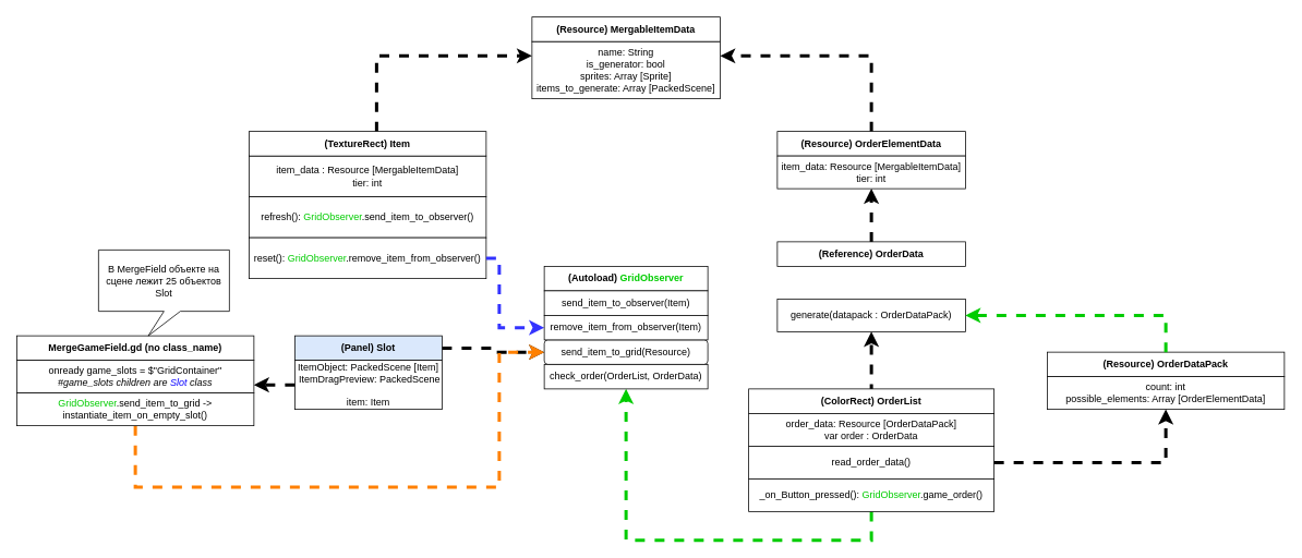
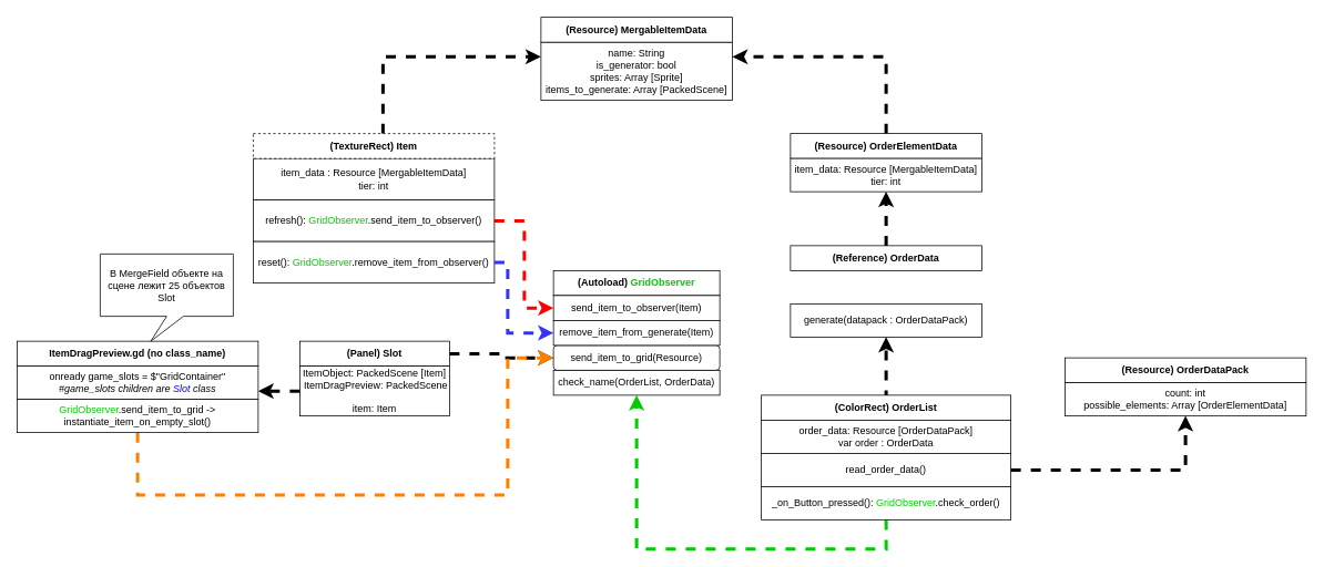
  <mxCell id="0" />
  <mxCell id="1" parent="0" />
  <mxCell id="2" style="edgeStyle=orthogonalEdgeStyle;rounded=0;orthogonalLoop=1;jettySize=auto;html=1;entryX=0;entryY=0.25;entryDx=0;entryDy=0;dashed=1;strokeWidth=4;" parent="1" source="19" target="25" edge="1"><mxGeometry relative="1" as="geometry"><Array as="points"><mxPoint x="460" y="68" /></Array></mxGeometry></mxCell>
  <mxCell id="3" style="edgeStyle=orthogonalEdgeStyle;rounded=0;orthogonalLoop=1;jettySize=auto;html=1;dashed=1;strokeWidth=4;" parent="1" source="15" target="37" edge="1"><mxGeometry relative="1" as="geometry" /></mxCell>
  <mxCell id="4" style="edgeStyle=orthogonalEdgeStyle;rounded=0;orthogonalLoop=1;jettySize=auto;html=1;entryX=0.5;entryY=1;entryDx=0;entryDy=0;strokeWidth=4;dashed=1;" parent="1" source="42" target="29" edge="1"><mxGeometry relative="1" as="geometry" /></mxCell>
  <mxCell id="5" style="edgeStyle=orthogonalEdgeStyle;rounded=0;orthogonalLoop=1;jettySize=auto;html=1;entryX=1;entryY=0.25;entryDx=0;entryDy=0;exitX=0.5;exitY=0;exitDx=0;exitDy=0;dashed=1;strokeWidth=4;" parent="1" source="28" target="25" edge="1"><mxGeometry relative="1" as="geometry"><Array as="points"><mxPoint x="1065" y="68" /></Array></mxGeometry></mxCell>
  <mxCell id="6" style="edgeStyle=orthogonalEdgeStyle;rounded=0;orthogonalLoop=1;jettySize=auto;html=1;entryX=0.5;entryY=1;entryDx=0;entryDy=0;dashed=1;strokeWidth=4;" parent="1" source="32" target="43" edge="1"><mxGeometry relative="1" as="geometry" /></mxCell>
  <mxCell id="7" style="edgeStyle=orthogonalEdgeStyle;rounded=0;orthogonalLoop=1;jettySize=auto;html=1;entryX=0.5;entryY=1;entryDx=0;entryDy=0;dashed=1;strokeWidth=4;strokeColor=#00CC00;exitX=0.5;exitY=1;exitDx=0;exitDy=0;" parent="1" source="34" target="40" edge="1"><mxGeometry relative="1" as="geometry"><Array as="points"><mxPoint x="1065" y="660" /><mxPoint x="765" y="660" /></Array></mxGeometry></mxCell>
  <mxCell id="8" style="edgeStyle=orthogonalEdgeStyle;rounded=0;orthogonalLoop=1;jettySize=auto;html=1;entryX=0;entryY=0.5;entryDx=0;entryDy=0;dashed=1;strokeWidth=4;strokeColor=#FF8000;exitX=0.5;exitY=1;exitDx=0;exitDy=0;" parent="1" source="13" target="37" edge="1"><mxGeometry relative="1" as="geometry"><Array as="points"><mxPoint x="165" y="595" /><mxPoint x="610" y="595" /><mxPoint x="610" y="430" /></Array></mxGeometry></mxCell>
+ <mxCell id="9" style="edgeStyle=orthogonalEdgeStyle;rounded=0;orthogonalLoop=1;jettySize=auto;html=1;entryX=0;entryY=0.5;entryDx=0;entryDy=0;dashed=1;strokeWidth=4;strokeColor=#FF0000;" parent="1" source="20" target="38" edge="1"><mxGeometry relative="1" as="geometry"><Array as="points"><mxPoint x="630" y="265" /><mxPoint x="630" y="370" /></Array></mxGeometry></mxCell>
  <mxCell id="10" value="" style="group" parent="1" vertex="1" connectable="0"><mxGeometry x="20" y="410" width="290" height="110" as="geometry" /></mxCell>
- <mxCell id="11" value="&lt;b&gt;MergeGameField.gd (no class_name)&lt;/b&gt;" style="rounded=0;whiteSpace=wrap;html=1;" parent="10" vertex="1"><mxGeometry width="290" height="30" as="geometry" /></mxCell>
+ <mxCell id="11" value="&lt;b&gt;ItemDragPreview.gd (no class_name)&lt;/b&gt;" style="rounded=0;whiteSpace=wrap;html=1;" parent="10" vertex="1"><mxGeometry width="290" height="30" as="geometry" /></mxCell>
  <mxCell id="12" value="onready game_slots = $&quot;GridContainer&quot;&lt;br&gt;&lt;div&gt;&lt;i&gt;#game_slots children are &lt;font color=&quot;#0800ff&quot;&gt;Slot&lt;/font&gt; class&lt;/i&gt;&lt;/div&gt;" style="rounded=0;whiteSpace=wrap;html=1;" parent="10" vertex="1"><mxGeometry y="30" width="290" height="40" as="geometry" /></mxCell>
  <mxCell id="13" value="&lt;font color=&quot;#00cc00&quot;&gt;GridObserver&lt;/font&gt;.send_item_to_grid -&amp;gt; instantiate_item_on_empty_slot()" style="rounded=0;whiteSpace=wrap;html=1;" parent="10" vertex="1"><mxGeometry y="70" width="290" height="40" as="geometry" /></mxCell>
  <mxCell id="14" value="" style="group" parent="1" vertex="1" connectable="0"><mxGeometry x="360" y="410" width="180" height="90" as="geometry" /></mxCell>
- <mxCell id="15" value="&lt;b&gt;(Panel) Slot&lt;/b&gt;" style="rounded=0;whiteSpace=wrap;html=1;fillColor=#dae8fc;" parent="14" vertex="1"><mxGeometry width="180" height="30" as="geometry" /></mxCell>
+ <mxCell id="15" value="&lt;b&gt;(Panel) Slot&lt;/b&gt;" style="rounded=0;whiteSpace=wrap;html=1;" parent="14" vertex="1"><mxGeometry width="180" height="30" as="geometry" /></mxCell>
  <mxCell id="16" value="ItemObject: PackedScene [Item]&lt;div&gt;&amp;nbsp;ItemDragPreview: PackedScene&lt;/div&gt;&lt;div&gt;&lt;br&gt;&lt;/div&gt;&lt;div&gt;item: Item&lt;/div&gt;" style="rounded=0;whiteSpace=wrap;html=1;" parent="14" vertex="1"><mxGeometry y="30" width="180" height="60" as="geometry" /></mxCell>
  <mxCell id="17" value="" style="group" parent="1" vertex="1" connectable="0"><mxGeometry x="304" y="160" width="290" height="180" as="geometry" /></mxCell>
  <mxCell id="18" value="item_data : Resource [MergableItemData]&lt;div&gt;tier: int&lt;/div&gt;" style="rounded=0;whiteSpace=wrap;html=1;" parent="17" vertex="1"><mxGeometry y="30" width="290" height="50" as="geometry" /></mxCell>
- <mxCell id="19" value="&lt;b&gt;(TextureRect) Item&lt;/b&gt;" style="rounded=0;whiteSpace=wrap;html=1;" parent="17" vertex="1"><mxGeometry width="290" height="30" as="geometry" /></mxCell>
+ <mxCell id="19" value="&lt;b&gt;(TextureRect) Item&lt;/b&gt;" style="rounded=0;whiteSpace=wrap;html=1;dashed=1;" parent="17" vertex="1"><mxGeometry width="290" height="30" as="geometry" /></mxCell>
  <mxCell id="20" value="refresh():&amp;nbsp;&lt;font color=&quot;#00cc00&quot;&gt;GridObserver&lt;/font&gt;.send_item_to_observer()" style="rounded=0;whiteSpace=wrap;html=1;" parent="17" vertex="1"><mxGeometry y="80" width="290" height="50" as="geometry" /></mxCell>
  <mxCell id="21" value="reset():&amp;nbsp;&lt;font color=&quot;#00cc00&quot;&gt;GridObserver&lt;/font&gt;.remove_item_from_observer()" style="rounded=0;whiteSpace=wrap;html=1;" parent="17" vertex="1"><mxGeometry y="130" width="290" height="50" as="geometry" /></mxCell>
  <mxCell id="22" style="edgeStyle=orthogonalEdgeStyle;rounded=0;orthogonalLoop=1;jettySize=auto;html=1;entryX=0;entryY=0.5;entryDx=0;entryDy=0;strokeWidth=4;dashed=1;strokeColor=#3333FF;" parent="1" source="21" target="39" edge="1"><mxGeometry relative="1" as="geometry"><Array as="points"><mxPoint x="610" y="315" /><mxPoint x="610" y="400" /></Array></mxGeometry></mxCell>
  <mxCell id="23" style="edgeStyle=orthogonalEdgeStyle;rounded=0;orthogonalLoop=1;jettySize=auto;html=1;entryX=1;entryY=0.75;entryDx=0;entryDy=0;dashed=1;strokeWidth=4;" parent="1" source="16" target="12" edge="1"><mxGeometry relative="1" as="geometry" /></mxCell>
  <mxCell id="24" value="" style="group" parent="1" vertex="1" connectable="0"><mxGeometry x="650" y="20" width="230" height="100" as="geometry" /></mxCell>
  <mxCell id="25" value="name: String&lt;div&gt;is_generator: bool&lt;/div&gt;&lt;div&gt;sprites: Array [Sprite]&lt;/div&gt;&lt;div&gt;items_to_generate: Array [PackedScene]&lt;/div&gt;" style="rounded=0;whiteSpace=wrap;html=1;" parent="24" vertex="1"><mxGeometry y="30" width="230" height="70" as="geometry" /></mxCell>
  <mxCell id="26" value="&lt;b&gt;(Resource) MergableItemData&lt;/b&gt;" style="rounded=0;whiteSpace=wrap;html=1;" parent="24" vertex="1"><mxGeometry width="230" height="30" as="geometry" /></mxCell>
  <mxCell id="27" value="" style="group" parent="1" vertex="1" connectable="0"><mxGeometry x="950" y="160" width="230" height="70" as="geometry" /></mxCell>
  <mxCell id="28" value="&lt;b&gt;(Resource) OrderElementData&lt;/b&gt;" style="rounded=0;whiteSpace=wrap;html=1;" parent="27" vertex="1"><mxGeometry width="230" height="30" as="geometry" /></mxCell>
  <mxCell id="29" value="item_data: Resource [MergableItemData]&lt;div&gt;tier: int&lt;/div&gt;" style="rounded=0;whiteSpace=wrap;html=1;" parent="27" vertex="1"><mxGeometry y="30" width="230" height="40" as="geometry" /></mxCell>
  <mxCell id="30" value="" style="group" parent="1" vertex="1" connectable="0"><mxGeometry x="915" y="475" width="300" height="150" as="geometry" /></mxCell>
  <mxCell id="31" value="&lt;b&gt;(ColorRect) OrderList&lt;/b&gt;" style="rounded=0;whiteSpace=wrap;html=1;" parent="30" vertex="1"><mxGeometry width="300" height="30" as="geometry" /></mxCell>
  <mxCell id="32" value="order_data: Resource [OrderDataPack]&lt;div&gt;var order : OrderData&lt;/div&gt;" style="rounded=0;whiteSpace=wrap;html=1;" parent="30" vertex="1"><mxGeometry y="30" width="300" height="40" as="geometry" /></mxCell>
  <mxCell id="33" value="read_order_data()" style="rounded=0;whiteSpace=wrap;html=1;" parent="30" vertex="1"><mxGeometry y="70" width="300" height="40" as="geometry" /></mxCell>
- <mxCell id="34" value="_on_Button_pressed(): &lt;font color=&quot;#00cc00&quot;&gt;GridObserver&lt;/font&gt;.game_order()" style="rounded=0;whiteSpace=wrap;html=1;" parent="30" vertex="1"><mxGeometry y="110" width="300" height="40" as="geometry" /></mxCell>
+ <mxCell id="34" value="_on_Button_pressed(): &lt;font color=&quot;#00cc00&quot;&gt;GridObserver&lt;/font&gt;.check_order()" style="rounded=0;whiteSpace=wrap;html=1;" parent="30" vertex="1"><mxGeometry y="110" width="300" height="40" as="geometry" /></mxCell>
  <mxCell id="35" value="" style="group" parent="1" vertex="1" connectable="0"><mxGeometry x="665" y="325" width="200" height="150" as="geometry" /></mxCell>
  <mxCell id="36" value="&lt;b&gt;(Autoload) &lt;font color=&quot;#00cc00&quot;&gt;GridObserver&lt;/font&gt;&lt;/b&gt;" style="rounded=0;whiteSpace=wrap;html=1;" parent="35" vertex="1"><mxGeometry width="200" height="30" as="geometry" /></mxCell>
  <mxCell id="37" value="send_item_to_grid(Resource)" style="whiteSpace=wrap;html=1;rounded=1;" parent="35" vertex="1"><mxGeometry y="90" width="200" height="30" as="geometry" /></mxCell>
  <mxCell id="38" value="send_item_to_observer(Item)" style="rounded=0;whiteSpace=wrap;html=1;" parent="35" vertex="1"><mxGeometry y="30" width="200" height="30" as="geometry" /></mxCell>
- <mxCell id="39" value="remove_item_from_observer(Item)" style="rounded=0;whiteSpace=wrap;html=1;" parent="35" vertex="1"><mxGeometry y="60" width="200" height="30" as="geometry" /></mxCell>
- <mxCell id="40" value="check_order(OrderList, OrderData)" style="rounded=0;whiteSpace=wrap;html=1;" parent="35" vertex="1"><mxGeometry y="120" width="200" height="30" as="geometry" /></mxCell>
+ <mxCell id="39" value="remove_item_from_generate(Item)" style="rounded=0;whiteSpace=wrap;html=1;" parent="35" vertex="1"><mxGeometry y="60" width="200" height="30" as="geometry" /></mxCell>
+ <mxCell id="40" value="check_name(OrderList, OrderData)" style="rounded=0;whiteSpace=wrap;html=1;" parent="35" vertex="1"><mxGeometry y="120" width="200" height="30" as="geometry" /></mxCell>
  <mxCell id="41" value="В MergeField объекте на сцене лежит 25 объектов Slot" style="shape=callout;whiteSpace=wrap;html=1;perimeter=calloutPerimeter;position2=0.38;" parent="1" vertex="1"><mxGeometry x="120" y="305" width="160" height="105" as="geometry" /></mxCell>
  <mxCell id="42" value="&lt;b&gt;(Reference) OrderData&lt;/b&gt;" style="rounded=0;whiteSpace=wrap;html=1;" parent="1" vertex="1"><mxGeometry x="950" y="295" width="230" height="30" as="geometry" /></mxCell>
  <mxCell id="43" value="generate(datapack : OrderDataPack)" style="rounded=0;whiteSpace=wrap;html=1;" vertex="1" parent="1"><mxGeometry x="950" y="365" width="230" height="40" as="geometry" /></mxCell>
  <mxCell id="44" value="" style="group" vertex="1" connectable="0" parent="1"><mxGeometry x="1280" y="430" width="290" height="70" as="geometry" /></mxCell>
  <mxCell id="45" value="&lt;b&gt;(Resource) OrderDataPack&lt;/b&gt;" style="rounded=0;whiteSpace=wrap;html=1;" parent="44" vertex="1"><mxGeometry width="290" height="30" as="geometry" /></mxCell>
  <mxCell id="46" value="count: int&lt;div&gt;possible_elements: Array [OrderElementData]&lt;/div&gt;" style="rounded=0;whiteSpace=wrap;html=1;" parent="44" vertex="1"><mxGeometry y="30" width="290" height="40" as="geometry" /></mxCell>
  <mxCell id="47" style="edgeStyle=orthogonalEdgeStyle;rounded=0;orthogonalLoop=1;jettySize=auto;html=1;entryX=0.5;entryY=1;entryDx=0;entryDy=0;strokeWidth=4;dashed=1;" edge="1" parent="1" source="33" target="46"><mxGeometry relative="1" as="geometry"><Array as="points"><mxPoint x="1425" y="565" /></Array></mxGeometry></mxCell>
- <mxCell id="48" style="edgeStyle=orthogonalEdgeStyle;rounded=0;orthogonalLoop=1;jettySize=auto;html=1;entryX=1;entryY=0.5;entryDx=0;entryDy=0;strokeWidth=4;dashed=1;strokeColor=#00CC00;" edge="1" parent="1" source="45" target="43"><mxGeometry relative="1" as="geometry"><Array as="points"><mxPoint x="1425" y="385" /></Array></mxGeometry></mxCell>
